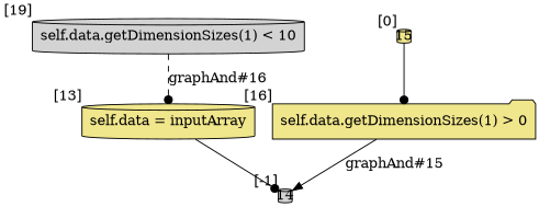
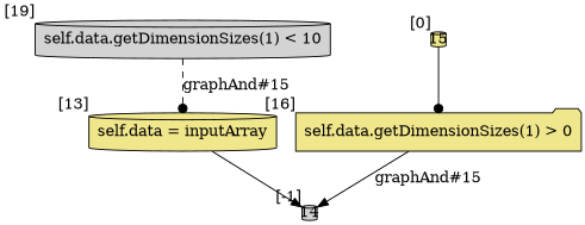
  digraph {
    node [fillcolor=khaki shape=cylinder style=filled]
    edge [arrowhead=normal style=solid]
    n1 [label="self.data.getDimensionSizes(1) > 0" shape=folder xlabel="[16]"]
    14 [fillcolor=lightgrey fixedsize=true height=.2 width=.2 xlabel="[-1]"]
    n3 [fillcolor=lightgrey label="self.data.getDimensionSizes(1) < 10" xlabel="[19]"]
    n4 [label="self.data = inputArray" xlabel="[13]"]
    15 [fixedsize=true height=.2 width=.2 xlabel="[0]"]
    n1 -> 14 [label="graphAnd#15"]
-   n3 -> n4 [arrowhead=dot label="graphAnd#16" style=dashed]
-   n4 -> 14 [arrowhead=dot]
+   n3 -> n4 [arrowhead=dot label="graphAnd#15" style=dashed]
+   n4 -> 14
    15 -> n1 [arrowhead=dot]
  }
